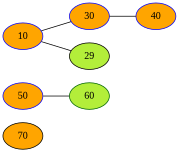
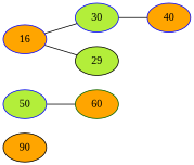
  graph {
    fontname="Liberation Serif"
    rankdir=LR
    node [color=blue fillcolor=orange fontname="Liberation Serif" style=filled]
    edge [fontname="Liberation Serif"]
-   70 [color=black]
-   50
-   60 [color=darkgreen fillcolor=olivedrab2]
-   10
-   30
+   70 [color=black label=90]
+   50 [fillcolor=olivedrab2]
+   60 [color=darkgreen]
+   10 [label=16]
+   30 [fillcolor=olivedrab2]
    n6 [color=black fillcolor=olivedrab2 label=29]
    40
    50 -- 60
    10 -- 30
    10 -- n6
    30 -- 40
  }
